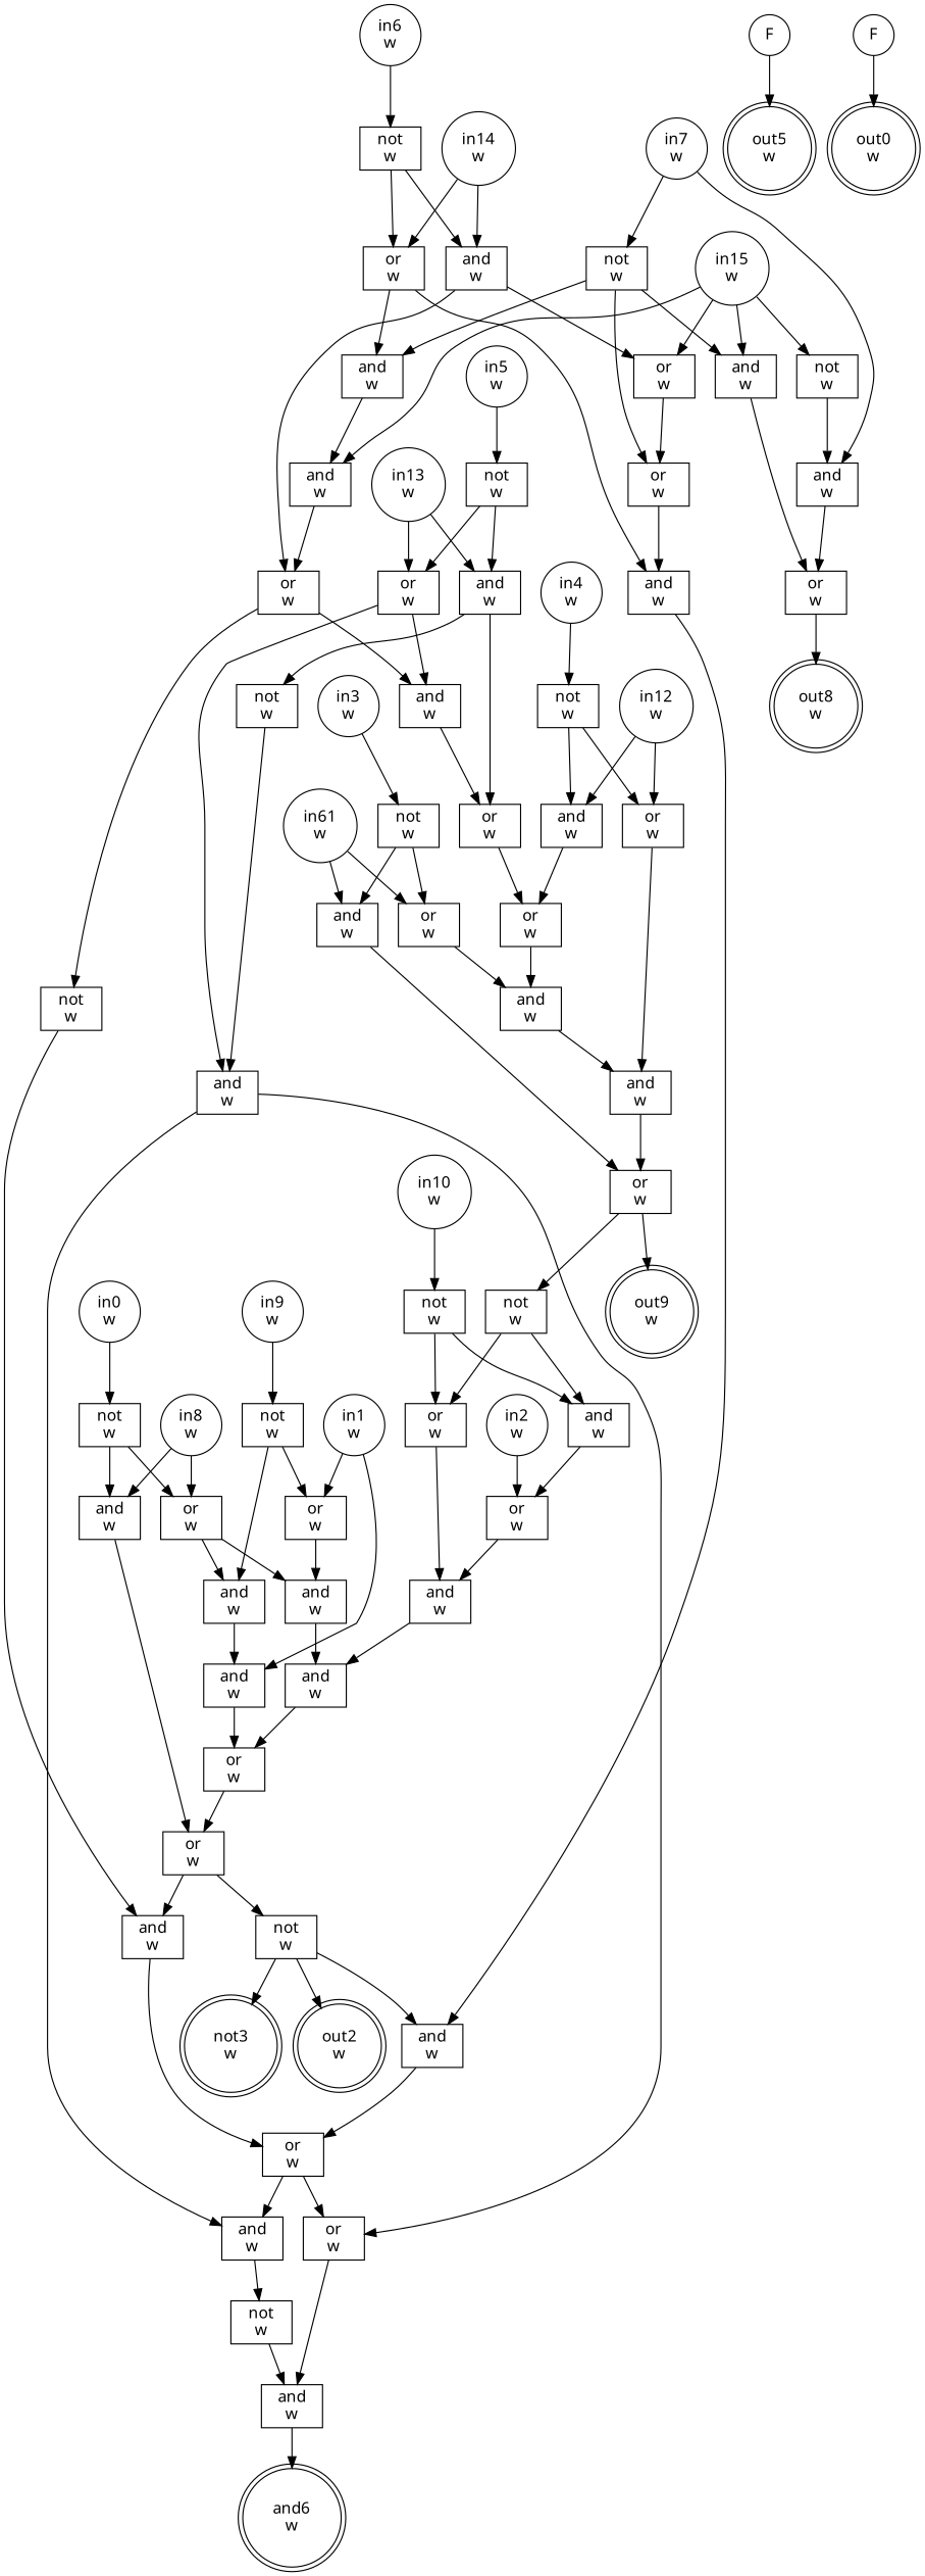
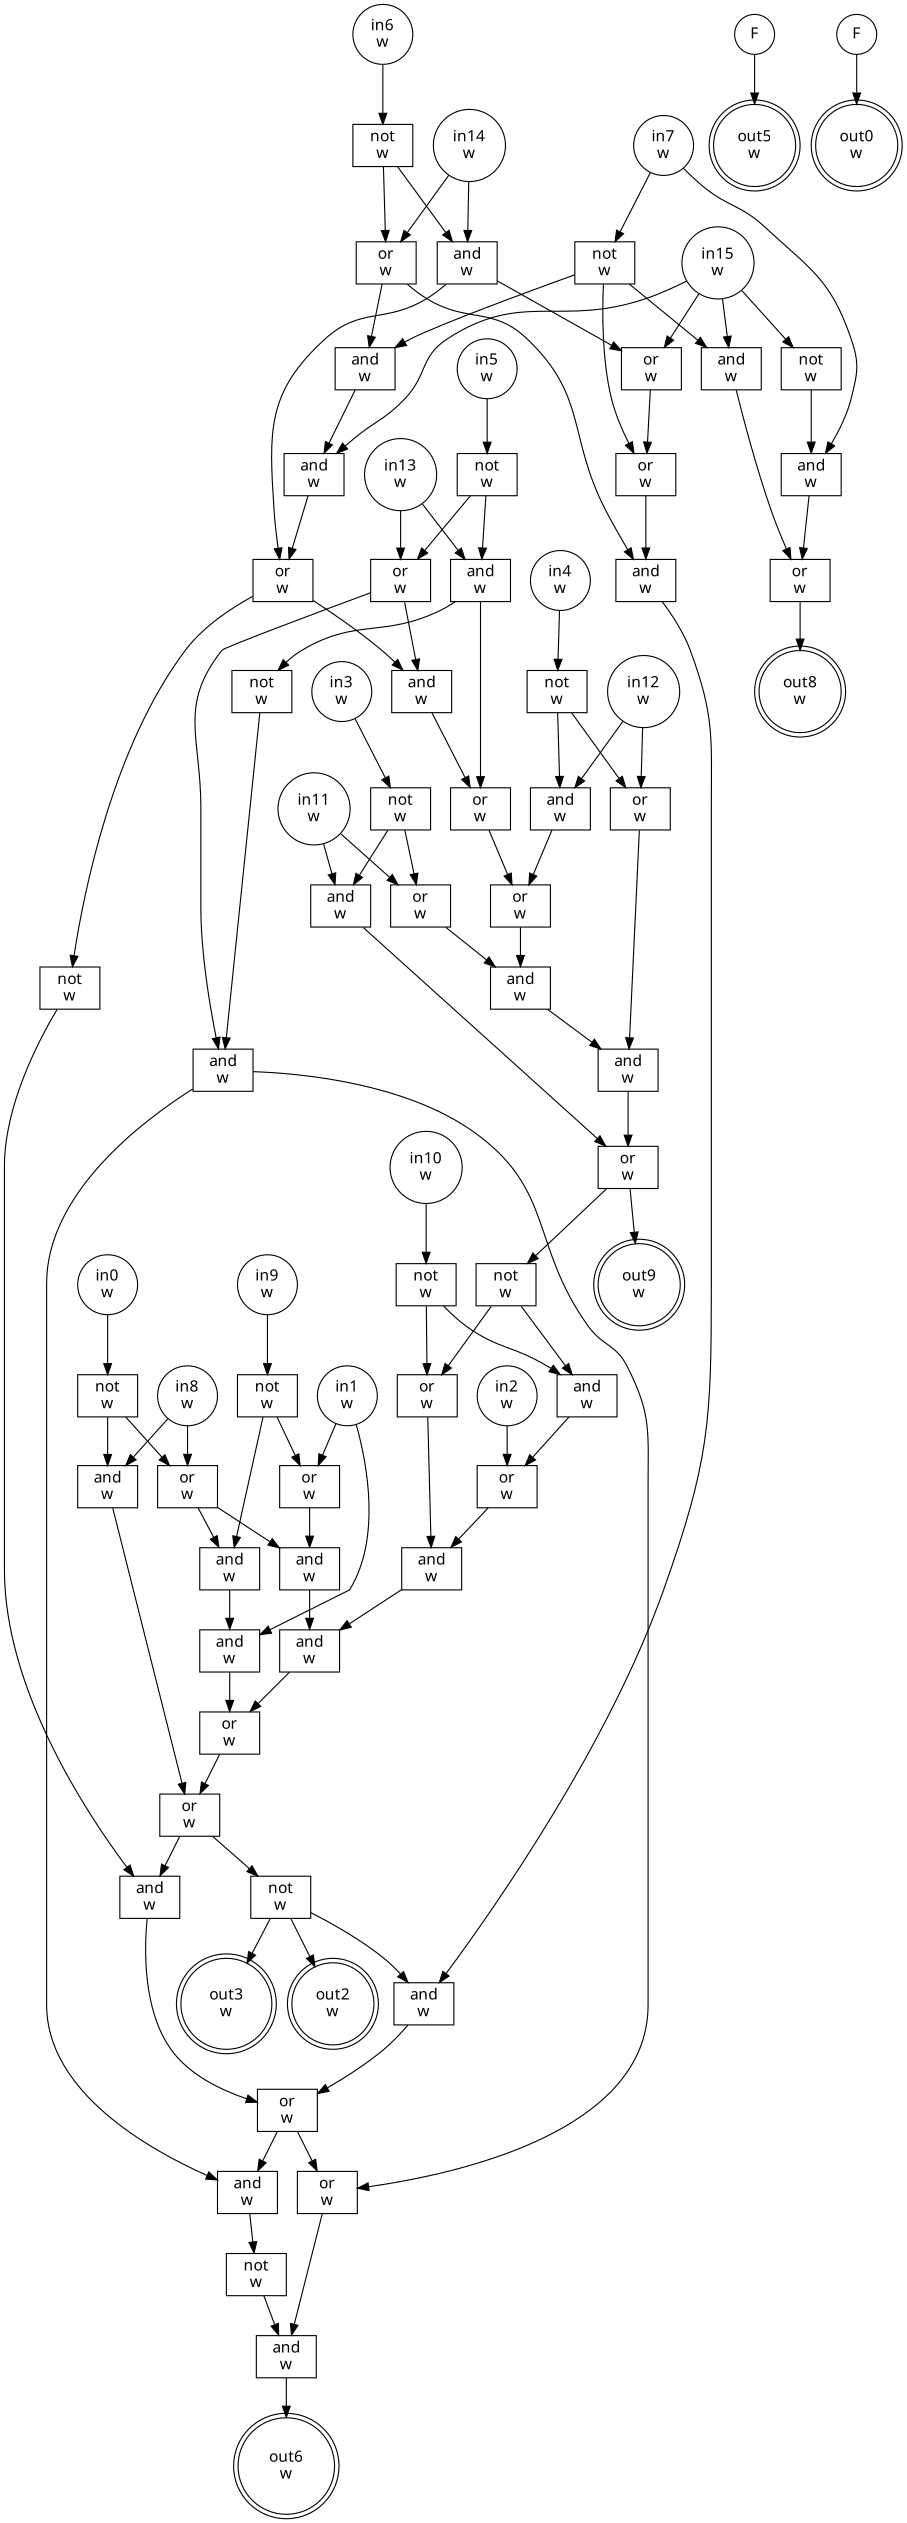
  digraph {
    fontname="Noto Sans"
    node [fillcolor=white fontname="Noto Sans" shape=rect style=filled]
    edge [fontcolor=forestgreen fontname="Noto Sans"]
    n1 [label="in0\nw" shape=circle]
    n2 [label="not\nw"]
    n3 [label="and\nw"]
    n4 [label="or\nw"]
    n5 [label="in1\nw" shape=circle]
    n6 [label="or\nw"]
    n7 [label="and\nw"]
    n8 [label="and\nw"]
    n9 [label="or\nw"]
    n10 [label="in2\nw" shape=circle]
    n11 [label="or\nw"]
    n12 [label="and\nw"]
    n13 [label="in3\nw" shape=circle]
    n14 [label="not\nw"]
    n15 [label="or\nw"]
    n16 [label="and\nw"]
    n17 [label="in4\nw" shape=circle]
    n18 [label="not\nw"]
    n19 [label="and\nw"]
    n20 [label="or\nw"]
    n21 [label="in5\nw" shape=circle]
    n22 [label="not\nw"]
    n23 [label="or\nw"]
    n24 [label="and\nw"]
    n25 [label="in6\nw" shape=circle]
    n26 [label="not\nw"]
    n27 [label="or\nw"]
    n28 [label="and\nw"]
    n29 [label="in7\nw" shape=circle]
    n30 [label="and\nw"]
    n31 [label="not\nw"]
    n32 [label="or\nw"]
    n33 [label="and\nw"]
    n34 [label="and\nw"]
    n35 [label="or\nw"]
    n36 [label="in8\nw" shape=circle]
    n37 [label="or\nw"]
    n38 [label="and\nw"]
    n39 [label="in9\nw" shape=circle]
    n40 [label="not\nw"]
    n41 [label="in10\nw" shape=circle]
    n42 [label="not\nw"]
    n43 [label="or\nw"]
    n44 [label="and\nw"]
-   n45 [label="in61\nw" shape=circle]
+   n45 [label="in11\nw" shape=circle]
    n46 [label="and\nw"]
    n47 [label="or\nw"]
    n48 [label="in12\nw" shape=circle]
    n49 [label="or\nw"]
    n50 [label="and\nw"]
    n51 [label="in13\nw" shape=circle]
    n52 [label="and\nw"]
    n53 [label="and\nw"]
    n54 [label="or\nw"]
    n55 [label="not\nw"]
    n56 [label="in14\nw" shape=circle]
    n57 [label="and\nw"]
    n58 [label="or\nw"]
    n59 [label="or\nw"]
    n60 [label="in15\nw" shape=circle]
    n61 [label="not\nw"]
    n62 [label="and\nw"]
    n63 [label=F shape=circle]
    n64 [label="out5\nw" shape=doublecircle]
    n65 [label=F shape=circle]
    n66 [label="out0\nw" shape=doublecircle]
    n67 [label="out8\nw" shape=doublecircle]
    n68 [label="and\nw"]
    n69 [label="not\nw"]
    n70 [label="and\nw"]
    n71 [label="or\nw"]
    n72 [label="and\nw"]
    n73 [label="or\nw"]
    n74 [label="not\nw"]
    n75 [label="and\nw"]
    n76 [label="not\nw"]
    n77 [label="out9\nw" shape=doublecircle]
    n78 [label="and\nw"]
    n79 [label="not\nw"]
    n80 [label="out2\nw" shape=doublecircle]
-   n81 [label="not3\nw" shape=doublecircle]
-   n82 [label="and6\nw" shape=doublecircle]
+   n81 [label="out3\nw" shape=doublecircle]
+   n82 [label="out6\nw" shape=doublecircle]
    n1 -> n2
    n2 -> n3
    n2 -> n4
    n3 -> n37
    n4 -> n8
    n4 -> n38
    n5 -> n6
    n5 -> n7
    n6 -> n8
    n7 -> n9
    n8 -> n78
    n9 -> n37
    n10 -> n11
    n11 -> n12
    n12 -> n78
    n13 -> n14
    n14 -> n15
    n14 -> n16
    n15 -> n46
    n16 -> n47
    n17 -> n18
    n18 -> n19
    n18 -> n20
    n19 -> n49
    n20 -> n50
    n21 -> n22
    n22 -> n23
    n22 -> n24
    n23 -> n52
    n23 -> n53
    n24 -> n54
    n24 -> n55
    n25 -> n26
    n26 -> n27
    n26 -> n28
    n27 -> n34
    n27 -> n57
    n28 -> n58
    n28 -> n59
    n29 -> n30
    n29 -> n31
    n30 -> n32
    n31 -> n33
    n31 -> n34
    n31 -> n35
    n32 -> n67
    n33 -> n32
    n34 -> n62
    n35 -> n57
    n36 -> n3
    n36 -> n4
    n37 -> n70
    n37 -> n79
    n38 -> n7
    n39 -> n40
    n40 -> n6
    n40 -> n38
    n41 -> n42
    n42 -> n43
    n42 -> n44
    n43 -> n12
    n44 -> n11
    n45 -> n15
    n45 -> n16
    n46 -> n50
    n47 -> n76
    n47 -> n77
    n48 -> n19
    n48 -> n20
    n49 -> n46
    n50 -> n47
    n51 -> n23
    n51 -> n24
    n52 -> n54
    n53 -> n72
    n53 -> n73
    n54 -> n49
    n55 -> n53
    n56 -> n27
    n56 -> n28
    n57 -> n68
    n58 -> n35
    n59 -> n52
    n59 -> n69
    n60 -> n33
    n60 -> n58
    n60 -> n61
    n60 -> n62
    n61 -> n30
    n62 -> n59
    n63 -> n64
    n65 -> n66
    n68 -> n71
    n69 -> n70
    n70 -> n71
    n71 -> n72
    n71 -> n73
    n72 -> n74
    n73 -> n75
    n74 -> n75
    n75 -> n82
    n76 -> n43
    n76 -> n44
    n78 -> n9
    n79 -> n68
    n79 -> n80
    n79 -> n81
  }
